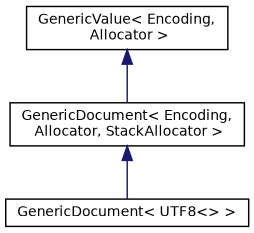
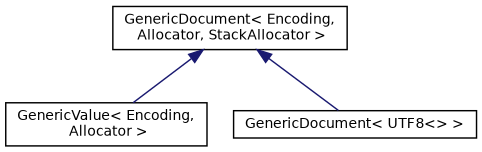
  digraph {
    rankdir=TB
    node [color=black fillcolor=white fontname=Helvetica fontsize=10 shape=record style=filled]
    edge [color=midnightblue dir=back fontname=Helvetica fontsize=10 labelfontname=Helvetica labelfontsize=10 style=solid]
    n1 [height=0.2 label="GenericValue\< Encoding,\l Allocator \>" width=0.4]
    n2 [height=0.2 label="GenericDocument\< Encoding,\l Allocator, StackAllocator \>" width=0.4]
    n3 [height=0.2 label="GenericDocument\< UTF8\<\> \>" width=0.4]
-   n1 -> n2
+   n2 -> n1
    n2 -> n3
  }
